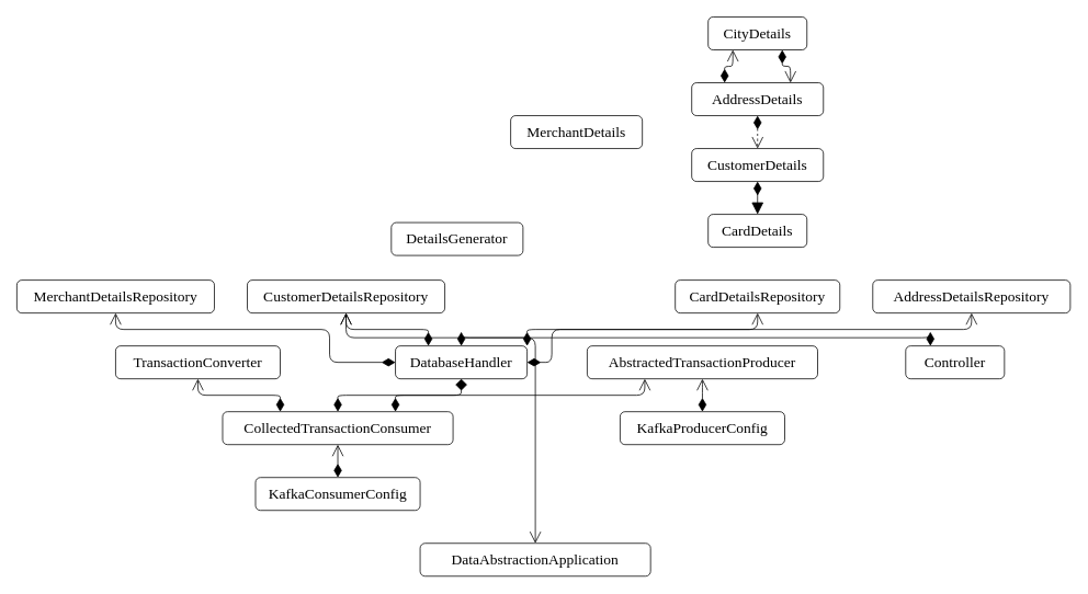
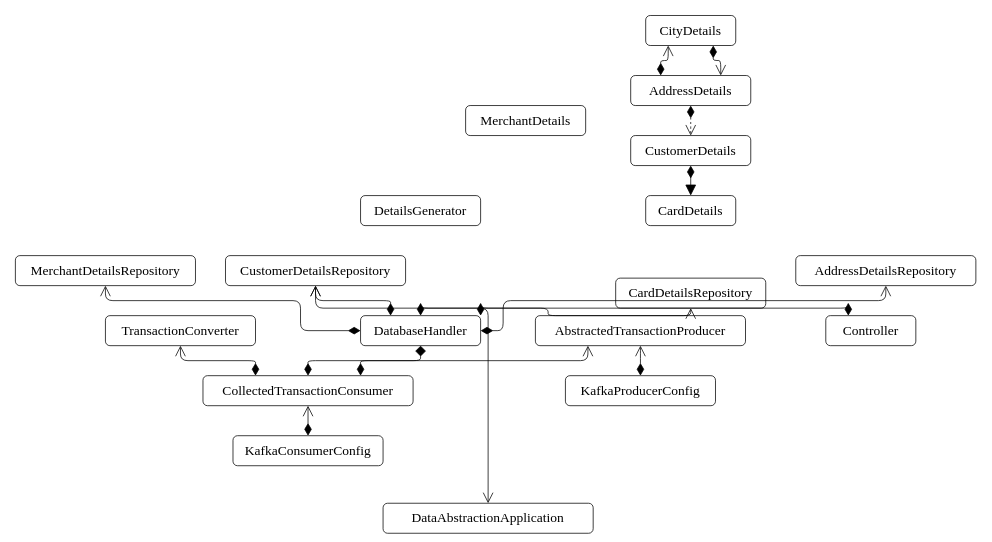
  <mxCell id="0" />
  <mxCell id="1" parent="0" />
  <mxCell id="2" value="CollectedTransactionConsumer" style="rounded=1;whiteSpace=wrap;html=1;fillColor=none;fontSize=18;fontFamily=Ubuntu;fontSource=https%3A%2F%2Ffonts.googleapis.com%2Fcss%3Ffamily%3DUbuntu;" vertex="1" parent="1"><mxGeometry x="270" y="500" width="280" height="40" as="geometry" /></mxCell>
  <mxCell id="3" value="DatabaseHandler" style="rounded=1;whiteSpace=wrap;html=1;fillColor=none;fontSize=18;fontFamily=Ubuntu;fontSource=https%3A%2F%2Ffonts.googleapis.com%2Fcss%3Ffamily%3DUbuntu;" vertex="1" parent="1"><mxGeometry x="480" y="420" width="160" height="40" as="geometry" /></mxCell>
  <mxCell id="4" value="TransactionConverter" style="rounded=1;whiteSpace=wrap;html=1;fillColor=none;fontSize=18;fontFamily=Ubuntu;fontSource=https%3A%2F%2Ffonts.googleapis.com%2Fcss%3Ffamily%3DUbuntu;" vertex="1" parent="1"><mxGeometry x="140" y="420" width="200" height="40" as="geometry" /></mxCell>
  <mxCell id="5" value="AddressDetailsRepository" style="rounded=1;whiteSpace=wrap;html=1;fillColor=none;fontSize=18;fontFamily=Ubuntu;fontSource=https%3A%2F%2Ffonts.googleapis.com%2Fcss%3Ffamily%3DUbuntu;" vertex="1" parent="1"><mxGeometry x="1060" y="340" width="240" height="40" as="geometry" /></mxCell>
  <mxCell id="6" value="MerchantDetailsRepository" style="rounded=1;whiteSpace=wrap;html=1;fillColor=none;fontSize=18;fontFamily=Ubuntu;fontSource=https%3A%2F%2Ffonts.googleapis.com%2Fcss%3Ffamily%3DUbuntu;" vertex="1" parent="1"><mxGeometry x="20" y="340" width="240" height="40" as="geometry" /></mxCell>
  <mxCell id="7" value="CustomerDetailsRepository" style="rounded=1;whiteSpace=wrap;html=1;fillColor=none;fontSize=18;fontFamily=Ubuntu;fontSource=https%3A%2F%2Ffonts.googleapis.com%2Fcss%3Ffamily%3DUbuntu;" vertex="1" parent="1"><mxGeometry x="300" y="340" width="240" height="40" as="geometry" /></mxCell>
- <mxCell id="8" value="CardDetailsRepository" style="rounded=1;whiteSpace=wrap;html=1;fillColor=none;fontSize=18;fontFamily=Ubuntu;fontSource=https%3A%2F%2Ffonts.googleapis.com%2Fcss%3Ffamily%3DUbuntu;" vertex="1" parent="1"><mxGeometry x="820" y="340" width="200" height="40" as="geometry" /></mxCell>
+ <mxCell id="8" value="CardDetailsRepository" style="rounded=1;whiteSpace=wrap;html=1;fillColor=none;fontSize=18;fontFamily=Ubuntu;fontSource=https%3A%2F%2Ffonts.googleapis.com%2Fcss%3Ffamily%3DUbuntu;" vertex="1" parent="1"><mxGeometry x="820" y="370" width="200" height="40" as="geometry" /></mxCell>
  <mxCell id="9" value="Controller" style="rounded=1;whiteSpace=wrap;html=1;fillColor=none;fontSize=18;fontFamily=Ubuntu;fontSource=https%3A%2F%2Ffonts.googleapis.com%2Fcss%3Ffamily%3DUbuntu;" vertex="1" parent="1"><mxGeometry x="1100" y="420" width="120" height="40" as="geometry" /></mxCell>
  <mxCell id="10" value="AbstractedTransactionProducer" style="rounded=1;whiteSpace=wrap;html=1;fillColor=none;fontSize=18;fontFamily=Ubuntu;fontSource=https%3A%2F%2Ffonts.googleapis.com%2Fcss%3Ffamily%3DUbuntu;" vertex="1" parent="1"><mxGeometry x="713" y="420" width="280" height="40" as="geometry" /></mxCell>
  <mxCell id="11" value="KafkaConsumerConfig" style="rounded=1;whiteSpace=wrap;html=1;fillColor=none;fontSize=18;fontFamily=Ubuntu;fontSource=https%3A%2F%2Ffonts.googleapis.com%2Fcss%3Ffamily%3DUbuntu;" vertex="1" parent="1"><mxGeometry x="310" y="580" width="200" height="40" as="geometry" /></mxCell>
  <mxCell id="12" value="KafkaProducerConfig" style="rounded=1;whiteSpace=wrap;html=1;fillColor=none;fontSize=18;fontFamily=Ubuntu;fontSource=https%3A%2F%2Ffonts.googleapis.com%2Fcss%3Ffamily%3DUbuntu;" vertex="1" parent="1"><mxGeometry x="753" y="500" width="200" height="40" as="geometry" /></mxCell>
- <mxCell id="13" value="DetailsGenerator" style="rounded=1;whiteSpace=wrap;html=1;fillColor=none;fontSize=18;fontFamily=Ubuntu;fontSource=https%3A%2F%2Ffonts.googleapis.com%2Fcss%3Ffamily%3DUbuntu;" vertex="1" parent="1"><mxGeometry x="475" y="270" width="160" height="40" as="geometry" /></mxCell>
- <mxCell id="14" value="DataAbstractionApplication" style="rounded=1;whiteSpace=wrap;html=1;fillColor=none;fontSize=18;fontFamily=Ubuntu;fontSource=https%3A%2F%2Ffonts.googleapis.com%2Fcss%3Ffamily%3DUbuntu;" vertex="1" parent="1"><mxGeometry x="510" y="660" width="280" height="40" as="geometry" /></mxCell>
+ <mxCell id="13" value="DetailsGenerator" style="rounded=1;whiteSpace=wrap;html=1;fillColor=none;fontSize=18;fontFamily=Ubuntu;fontSource=https%3A%2F%2Ffonts.googleapis.com%2Fcss%3Ffamily%3DUbuntu;" vertex="1" parent="1"><mxGeometry x="480" width="160" height="40" as="geometry" y="260" /></mxCell>
+ <mxCell id="14" value="DataAbstractionApplication" style="rounded=1;whiteSpace=wrap;html=1;fillColor=none;fontSize=18;fontFamily=Ubuntu;fontSource=https%3A%2F%2Ffonts.googleapis.com%2Fcss%3Ffamily%3DUbuntu;" vertex="1" parent="1"><mxGeometry x="510" y="670" width="280" height="40" as="geometry" /></mxCell>
  <mxCell id="15" value="CustomerDetails" style="rounded=1;whiteSpace=wrap;html=1;fillColor=none;fontSize=18;fontFamily=Ubuntu;fontSource=https%3A%2F%2Ffonts.googleapis.com%2Fcss%3Ffamily%3DUbuntu;" vertex="1" parent="1"><mxGeometry x="840" y="180" width="160" height="40" as="geometry" /></mxCell>
  <mxCell id="16" value="CardDetails" style="rounded=1;whiteSpace=wrap;html=1;fillColor=none;fontSize=18;fontFamily=Ubuntu;fontSource=https%3A%2F%2Ffonts.googleapis.com%2Fcss%3Ffamily%3DUbuntu;" vertex="1" parent="1"><mxGeometry x="860" width="120" height="40" as="geometry" y="260" /></mxCell>
  <mxCell id="17" value="CityDetails" style="rounded=1;whiteSpace=wrap;html=1;fillColor=none;fontSize=18;fontFamily=Ubuntu;fontSource=https%3A%2F%2Ffonts.googleapis.com%2Fcss%3Ffamily%3DUbuntu;" vertex="1" parent="1"><mxGeometry x="860" y="20" width="120" height="40" as="geometry" /></mxCell>
  <mxCell id="18" value="MerchantDetails" style="rounded=1;whiteSpace=wrap;html=1;fillColor=none;fontSize=18;fontFamily=Ubuntu;fontSource=https%3A%2F%2Ffonts.googleapis.com%2Fcss%3Ffamily%3DUbuntu;" vertex="1" parent="1"><mxGeometry x="620" y="140" width="160" height="40" as="geometry" /></mxCell>
  <mxCell id="19" value="AddressDetails" style="rounded=1;whiteSpace=wrap;html=1;fillColor=none;fontSize=18;fontFamily=Ubuntu;fontSource=https%3A%2F%2Ffonts.googleapis.com%2Fcss%3Ffamily%3DUbuntu;" vertex="1" parent="1"><mxGeometry x="840" y="100" width="160" height="40" as="geometry" /></mxCell>
  <mxCell id="20" value="" style="endArrow=open;html=1;endSize=12;startArrow=diamondThin;startSize=14;startFill=1;edgeStyle=orthogonalEdgeStyle;align=left;verticalAlign=bottom;fontFamily=Ubuntu;fontSource=https%3A%2F%2Ffonts.googleapis.com%2Fcss%3Ffamily%3DUbuntu;fontSize=18;exitX=0.25;exitY=0;exitDx=0;exitDy=0;" edge="1" parent="1" source="2" target="4"><mxGeometry x="-1" y="3" relative="1" as="geometry"><mxPoint x="330" y="490" as="sourcePoint" /><mxPoint x="490" y="490" as="targetPoint" /></mxGeometry></mxCell>
  <mxCell id="21" value="" style="endArrow=diamond;html=1;endSize=12;startArrow=diamondThin;startSize=14;startFill=1;edgeStyle=orthogonalEdgeStyle;align=left;verticalAlign=bottom;fontFamily=Ubuntu;fontSource=https%3A%2F%2Ffonts.googleapis.com%2Fcss%3Ffamily%3DUbuntu;fontSize=18;exitX=0.5;exitY=0;exitDx=0;exitDy=0;" edge="1" parent="1" source="2" target="3"><mxGeometry x="-1" y="3" relative="1" as="geometry"><mxPoint x="510" y="480" as="sourcePoint" /><mxPoint x="410" y="440" as="targetPoint" /></mxGeometry></mxCell>
  <mxCell id="22" value="" style="endArrow=open;html=1;endSize=12;startArrow=diamondThin;startSize=14;startFill=1;edgeStyle=orthogonalEdgeStyle;align=left;verticalAlign=bottom;fontFamily=Ubuntu;fontSource=https%3A%2F%2Ffonts.googleapis.com%2Fcss%3Ffamily%3DUbuntu;fontSize=18;exitX=0.75;exitY=0;exitDx=0;exitDy=0;entryX=0.25;entryY=1;entryDx=0;entryDy=0;" edge="1" parent="1" source="2" target="10"><mxGeometry x="-1" y="3" relative="1" as="geometry"><mxPoint x="420" y="510" as="sourcePoint" /><mxPoint x="610" y="500" as="targetPoint" /><Array as="points"><mxPoint x="480" y="480" /><mxPoint x="783" y="480" /></Array></mxGeometry></mxCell>
  <mxCell id="23" value="" style="endArrow=open;html=1;endSize=12;startArrow=diamondThin;startSize=14;startFill=1;edgeStyle=orthogonalEdgeStyle;align=left;verticalAlign=bottom;fontFamily=Ubuntu;fontSource=https%3A%2F%2Ffonts.googleapis.com%2Fcss%3Ffamily%3DUbuntu;fontSize=18;entryX=0.5;entryY=1;entryDx=0;entryDy=0;exitX=0;exitY=0.5;exitDx=0;exitDy=0;" edge="1" parent="1" source="3" target="6"><mxGeometry x="-1" y="3" relative="1" as="geometry"><mxPoint x="341.5" y="420" as="sourcePoint" /><mxPoint x="478.5" y="380" as="targetPoint" /><Array as="points"><mxPoint x="400" y="440" /><mxPoint x="400" y="400" /><mxPoint x="140" y="400" /></Array></mxGeometry></mxCell>
  <mxCell id="24" value="" style="endArrow=open;html=1;endSize=12;startArrow=diamondThin;startSize=14;startFill=1;edgeStyle=orthogonalEdgeStyle;align=left;verticalAlign=bottom;fontFamily=Ubuntu;fontSource=https%3A%2F%2Ffonts.googleapis.com%2Fcss%3Ffamily%3DUbuntu;fontSize=18;exitX=0.25;exitY=0;exitDx=0;exitDy=0;entryX=0.5;entryY=1;entryDx=0;entryDy=0;" edge="1" parent="1" source="3" target="7"><mxGeometry x="-1" y="3" relative="1" as="geometry"><mxPoint x="637" y="400" as="sourcePoint" /><mxPoint x="230" y="360" as="targetPoint" /></mxGeometry></mxCell>
  <mxCell id="25" value="" style="endArrow=open;html=1;endSize=12;startArrow=diamondThin;startSize=14;startFill=1;edgeStyle=orthogonalEdgeStyle;align=left;verticalAlign=bottom;fontFamily=Ubuntu;fontSource=https%3A%2F%2Ffonts.googleapis.com%2Fcss%3Ffamily%3DUbuntu;fontSize=18;exitX=1;exitY=0;exitDx=0;exitDy=0;entryX=0.5;entryY=1;entryDx=0;entryDy=0;" edge="1" parent="1" source="3" target="8"><mxGeometry x="-1" y="3" relative="1" as="geometry"><mxPoint x="557" y="430" as="sourcePoint" /><mxPoint x="690" y="390" as="targetPoint" /></mxGeometry></mxCell>
  <mxCell id="26" value="" style="endArrow=open;html=1;endSize=12;startArrow=diamondThin;startSize=14;startFill=1;edgeStyle=orthogonalEdgeStyle;align=left;verticalAlign=bottom;fontFamily=Ubuntu;fontSource=https%3A%2F%2Ffonts.googleapis.com%2Fcss%3Ffamily%3DUbuntu;fontSize=18;exitX=1;exitY=0.5;exitDx=0;exitDy=0;" edge="1" parent="1" source="3" target="5"><mxGeometry x="-1" y="3" relative="1" as="geometry"><mxPoint x="597" y="430" as="sourcePoint" /><mxPoint x="930" y="390" as="targetPoint" /><Array as="points"><mxPoint x="670" y="440" /><mxPoint x="670" y="400" /><mxPoint x="1180" y="400" /></Array></mxGeometry></mxCell>
  <mxCell id="27" value="" style="endArrow=open;html=1;endSize=12;startArrow=diamondThin;startSize=14;startFill=1;edgeStyle=orthogonalEdgeStyle;align=left;verticalAlign=bottom;fontFamily=Ubuntu;fontSource=https%3A%2F%2Ffonts.googleapis.com%2Fcss%3Ffamily%3DUbuntu;fontSize=18;exitX=0.5;exitY=0;exitDx=0;exitDy=0;" edge="1" parent="1" source="3" target="14"><mxGeometry x="-1" y="3" relative="1" as="geometry"><mxPoint x="597" y="430" as="sourcePoint" /><mxPoint x="690" y="390" as="targetPoint" /></mxGeometry></mxCell>
  <mxCell id="28" value="" style="endArrow=open;html=1;endSize=12;startArrow=diamondThin;startSize=14;startFill=1;edgeStyle=orthogonalEdgeStyle;align=left;verticalAlign=bottom;fontFamily=Ubuntu;fontSource=https%3A%2F%2Ffonts.googleapis.com%2Fcss%3Ffamily%3DUbuntu;fontSize=18;exitX=0.25;exitY=0;exitDx=0;exitDy=0;entryX=0.5;entryY=1;entryDx=0;entryDy=0;" edge="1" parent="1" source="9" target="7"><mxGeometry x="-1" y="3" relative="1" as="geometry"><mxPoint x="650" y="450" as="sourcePoint" /><mxPoint x="1190" y="390" as="targetPoint" /><Array as="points"><mxPoint x="1130" y="410" /><mxPoint x="420" y="410" /></Array></mxGeometry></mxCell>
  <mxCell id="29" value="" style="endArrow=block;html=1;endSize=12;startArrow=diamondThin;startSize=14;startFill=1;edgeStyle=orthogonalEdgeStyle;align=left;verticalAlign=bottom;fontFamily=Ubuntu;fontSource=https%3A%2F%2Ffonts.googleapis.com%2Fcss%3Ffamily%3DUbuntu;fontSize=18;exitX=0.5;exitY=1;exitDx=0;exitDy=0;entryX=0.5;entryY=0;entryDx=0;entryDy=0;" edge="1" parent="1" source="15" target="16"><mxGeometry x="-1" y="3" relative="1" as="geometry"><mxPoint x="1090" y="200" as="sourcePoint" /><mxPoint x="1090" y="80" as="targetPoint" /><Array as="points"><mxPoint x="920" y="230" /><mxPoint x="920" y="230" /></Array></mxGeometry></mxCell>
  <mxCell id="30" value="" style="endArrow=open;html=1;endSize=12;startArrow=diamondThin;startSize=14;startFill=1;edgeStyle=orthogonalEdgeStyle;align=left;verticalAlign=bottom;fontFamily=Ubuntu;fontSource=https%3A%2F%2Ffonts.googleapis.com%2Fcss%3Ffamily%3DUbuntu;fontSize=18;exitX=0.5;exitY=1;exitDx=0;exitDy=0;entryX=0.5;entryY=0;entryDx=0;entryDy=0;dashed=1;" edge="1" parent="1" source="19" target="15"><mxGeometry x="-1" y="3" relative="1" as="geometry"><mxPoint x="930" y="230" as="sourcePoint" /><mxPoint x="930" y="270" as="targetPoint" /><Array as="points"><mxPoint x="920" y="160" /><mxPoint x="920" y="160" /></Array></mxGeometry></mxCell>
  <mxCell id="31" value="" style="endArrow=open;html=1;endSize=12;startArrow=diamondThin;startSize=14;startFill=1;edgeStyle=orthogonalEdgeStyle;align=left;verticalAlign=bottom;fontFamily=Ubuntu;fontSource=https%3A%2F%2Ffonts.googleapis.com%2Fcss%3Ffamily%3DUbuntu;fontSize=18;exitX=0.25;exitY=0;exitDx=0;exitDy=0;entryX=0.25;entryY=1;entryDx=0;entryDy=0;" edge="1" parent="1" source="19" target="17"><mxGeometry x="-1" y="3" relative="1" as="geometry"><mxPoint x="970" y="150" as="sourcePoint" /><mxPoint x="970" y="190" as="targetPoint" /><Array as="points"><mxPoint x="880" y="80" /><mxPoint x="890" y="80" /></Array></mxGeometry></mxCell>
  <mxCell id="32" value="" style="endArrow=open;html=1;endSize=12;startArrow=diamondThin;startSize=14;startFill=1;edgeStyle=orthogonalEdgeStyle;align=left;verticalAlign=bottom;fontFamily=Ubuntu;fontSource=https%3A%2F%2Ffonts.googleapis.com%2Fcss%3Ffamily%3DUbuntu;fontSize=18;exitX=0.75;exitY=1;exitDx=0;exitDy=0;entryX=0.75;entryY=0;entryDx=0;entryDy=0;" edge="1" parent="1" source="17" target="19"><mxGeometry x="-1" y="3" relative="1" as="geometry"><mxPoint x="930" y="150" as="sourcePoint" /><mxPoint x="930" y="190" as="targetPoint" /><Array as="points"><mxPoint x="950" y="80" /><mxPoint x="960" y="80" /></Array></mxGeometry></mxCell>
  <mxCell id="33" value="" style="endArrow=open;html=1;endSize=12;startArrow=diamondThin;startSize=14;startFill=1;edgeStyle=orthogonalEdgeStyle;align=left;verticalAlign=bottom;fontFamily=Ubuntu;fontSource=https%3A%2F%2Ffonts.googleapis.com%2Fcss%3Ffamily%3DUbuntu;fontSize=18;exitX=0.5;exitY=0;exitDx=0;exitDy=0;entryX=0.5;entryY=1;entryDx=0;entryDy=0;" edge="1" parent="1" source="12" target="10"><mxGeometry x="-1" y="3" relative="1" as="geometry"><mxPoint x="490" y="510" as="sourcePoint" /><mxPoint x="793" y="470" as="targetPoint" /><Array as="points"><mxPoint x="853" y="470" /><mxPoint x="853" y="470" /></Array></mxGeometry></mxCell>
  <mxCell id="34" value="" style="endArrow=open;html=1;endSize=12;startArrow=diamondThin;startSize=14;startFill=1;edgeStyle=orthogonalEdgeStyle;align=left;verticalAlign=bottom;fontFamily=Ubuntu;fontSource=https%3A%2F%2Ffonts.googleapis.com%2Fcss%3Ffamily%3DUbuntu;fontSize=18;exitX=0.5;exitY=0;exitDx=0;exitDy=0;entryX=0.5;entryY=1;entryDx=0;entryDy=0;" edge="1" parent="1" source="11" target="2"><mxGeometry x="-1" y="3" relative="1" as="geometry"><mxPoint x="863" y="510" as="sourcePoint" /><mxPoint x="863" y="470" as="targetPoint" /><Array as="points"><mxPoint x="410" y="580" /></Array></mxGeometry></mxCell>
